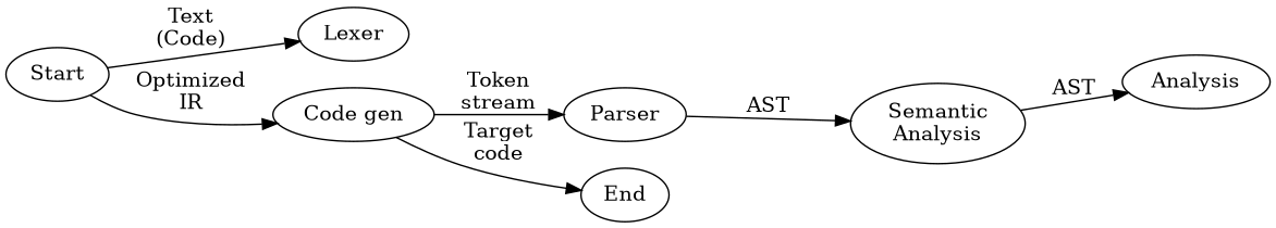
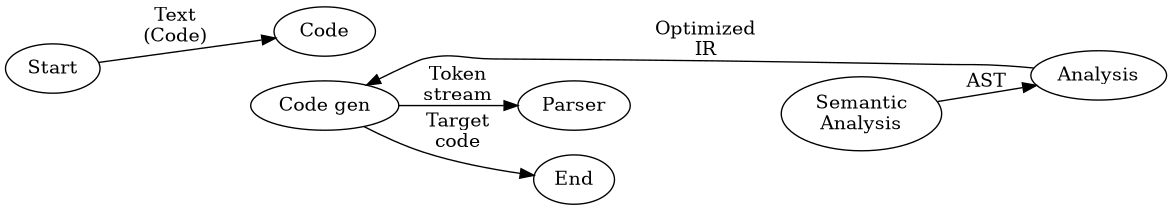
  digraph {
    rankdir=LR
    Start
-   Lexer
+   Lexer [label=Code]
    Parser
    "Semantic\nAnalysis"
    n5 [label=Analysis]
    "Code gen"
    End
    Start -> Lexer [label="Text\n(Code)"]
-   Parser -> "Semantic\nAnalysis" [label=AST]
    "Semantic\nAnalysis" -> n5 [label=AST]
-   Start -> "Code gen" [label="Optimized\nIR"]
+   n5 -> "Code gen" [label="Optimized\nIR"]
    "Code gen" -> Parser [label="Token\nstream"]
    "Code gen" -> End [label="Target\ncode"]
  }
